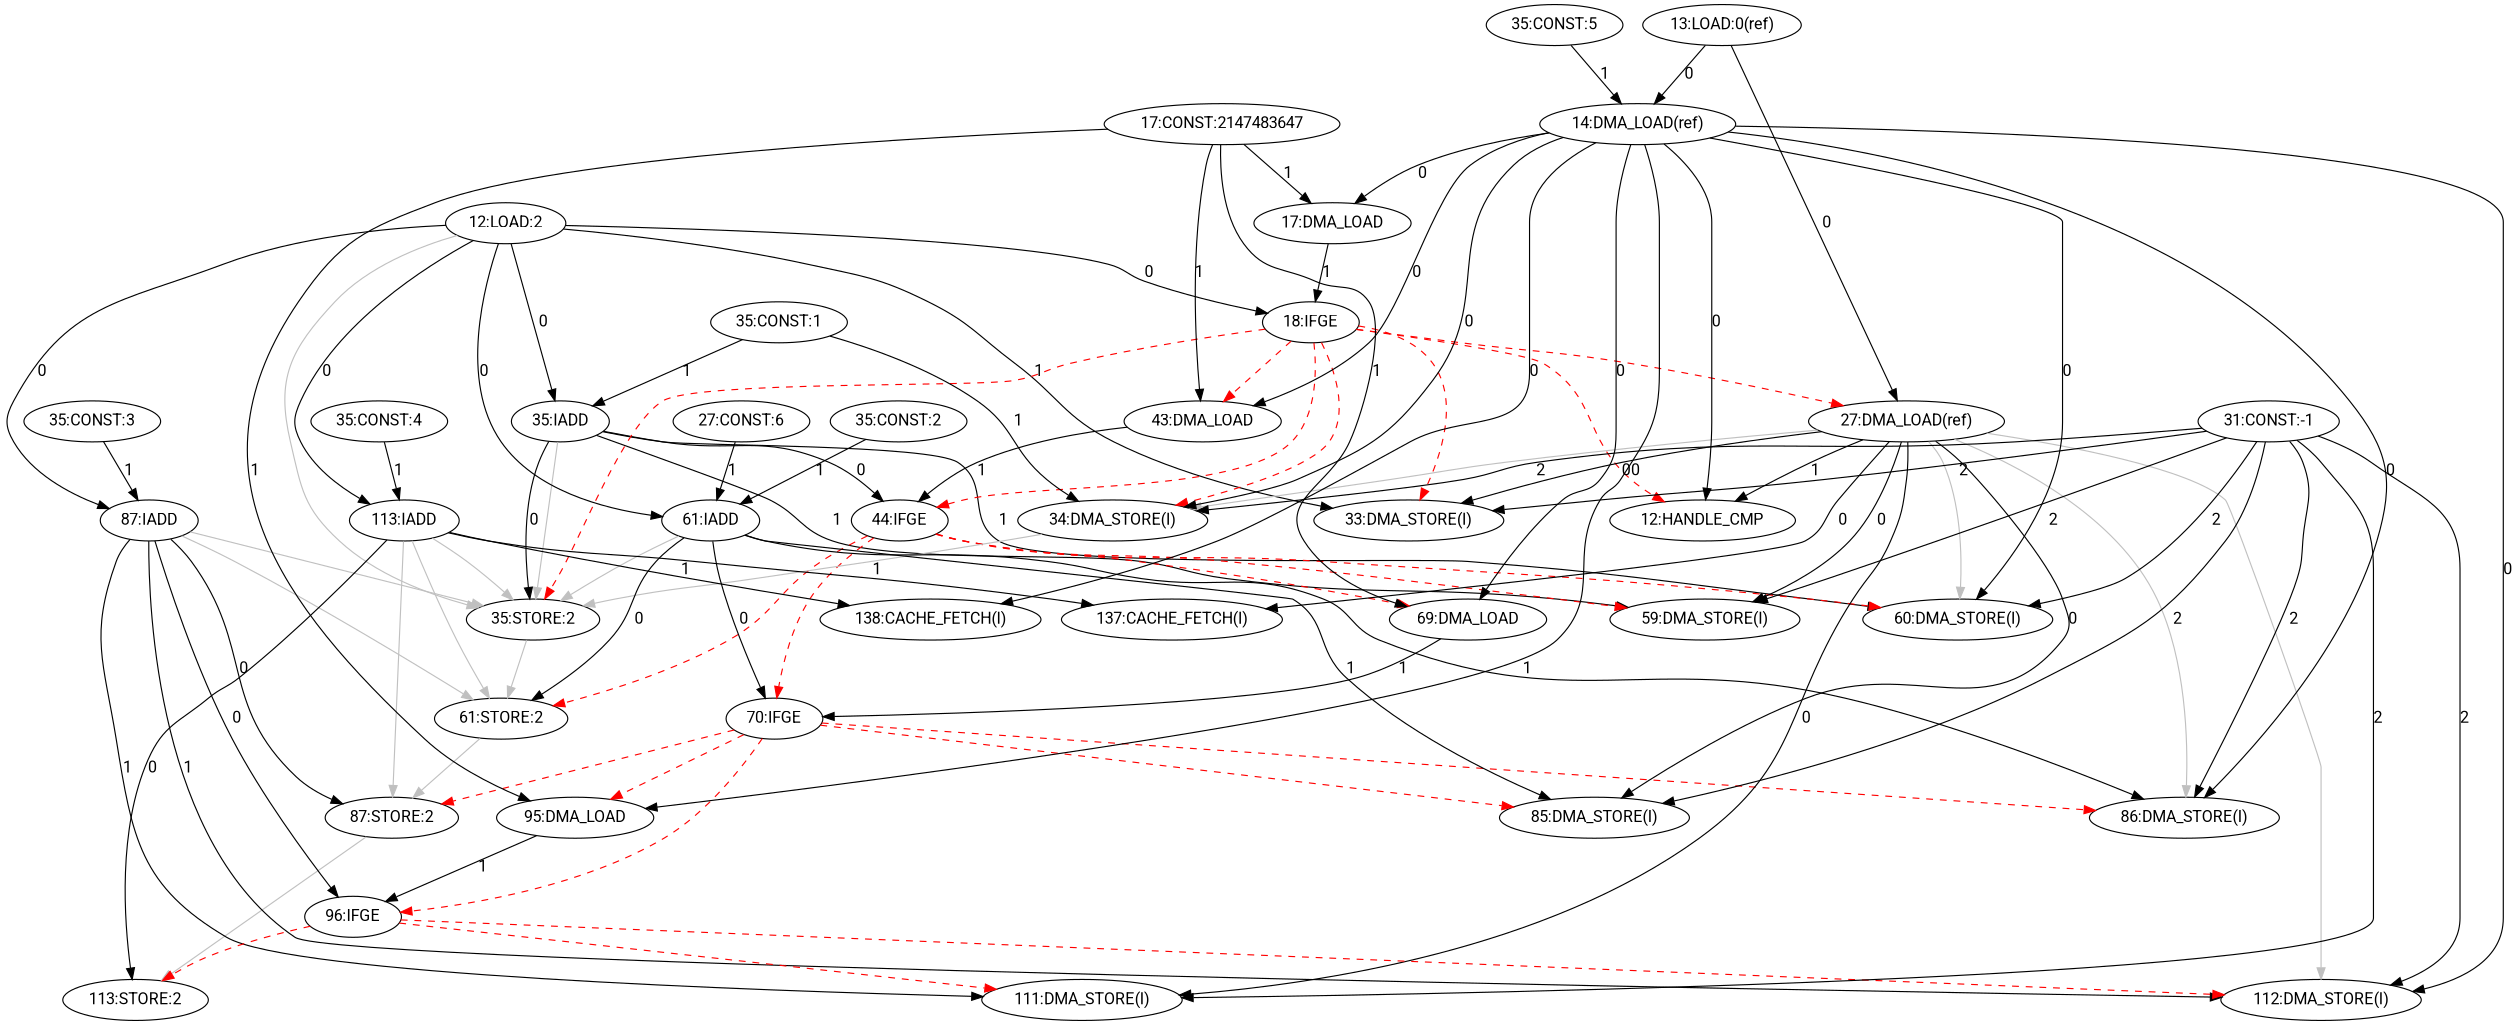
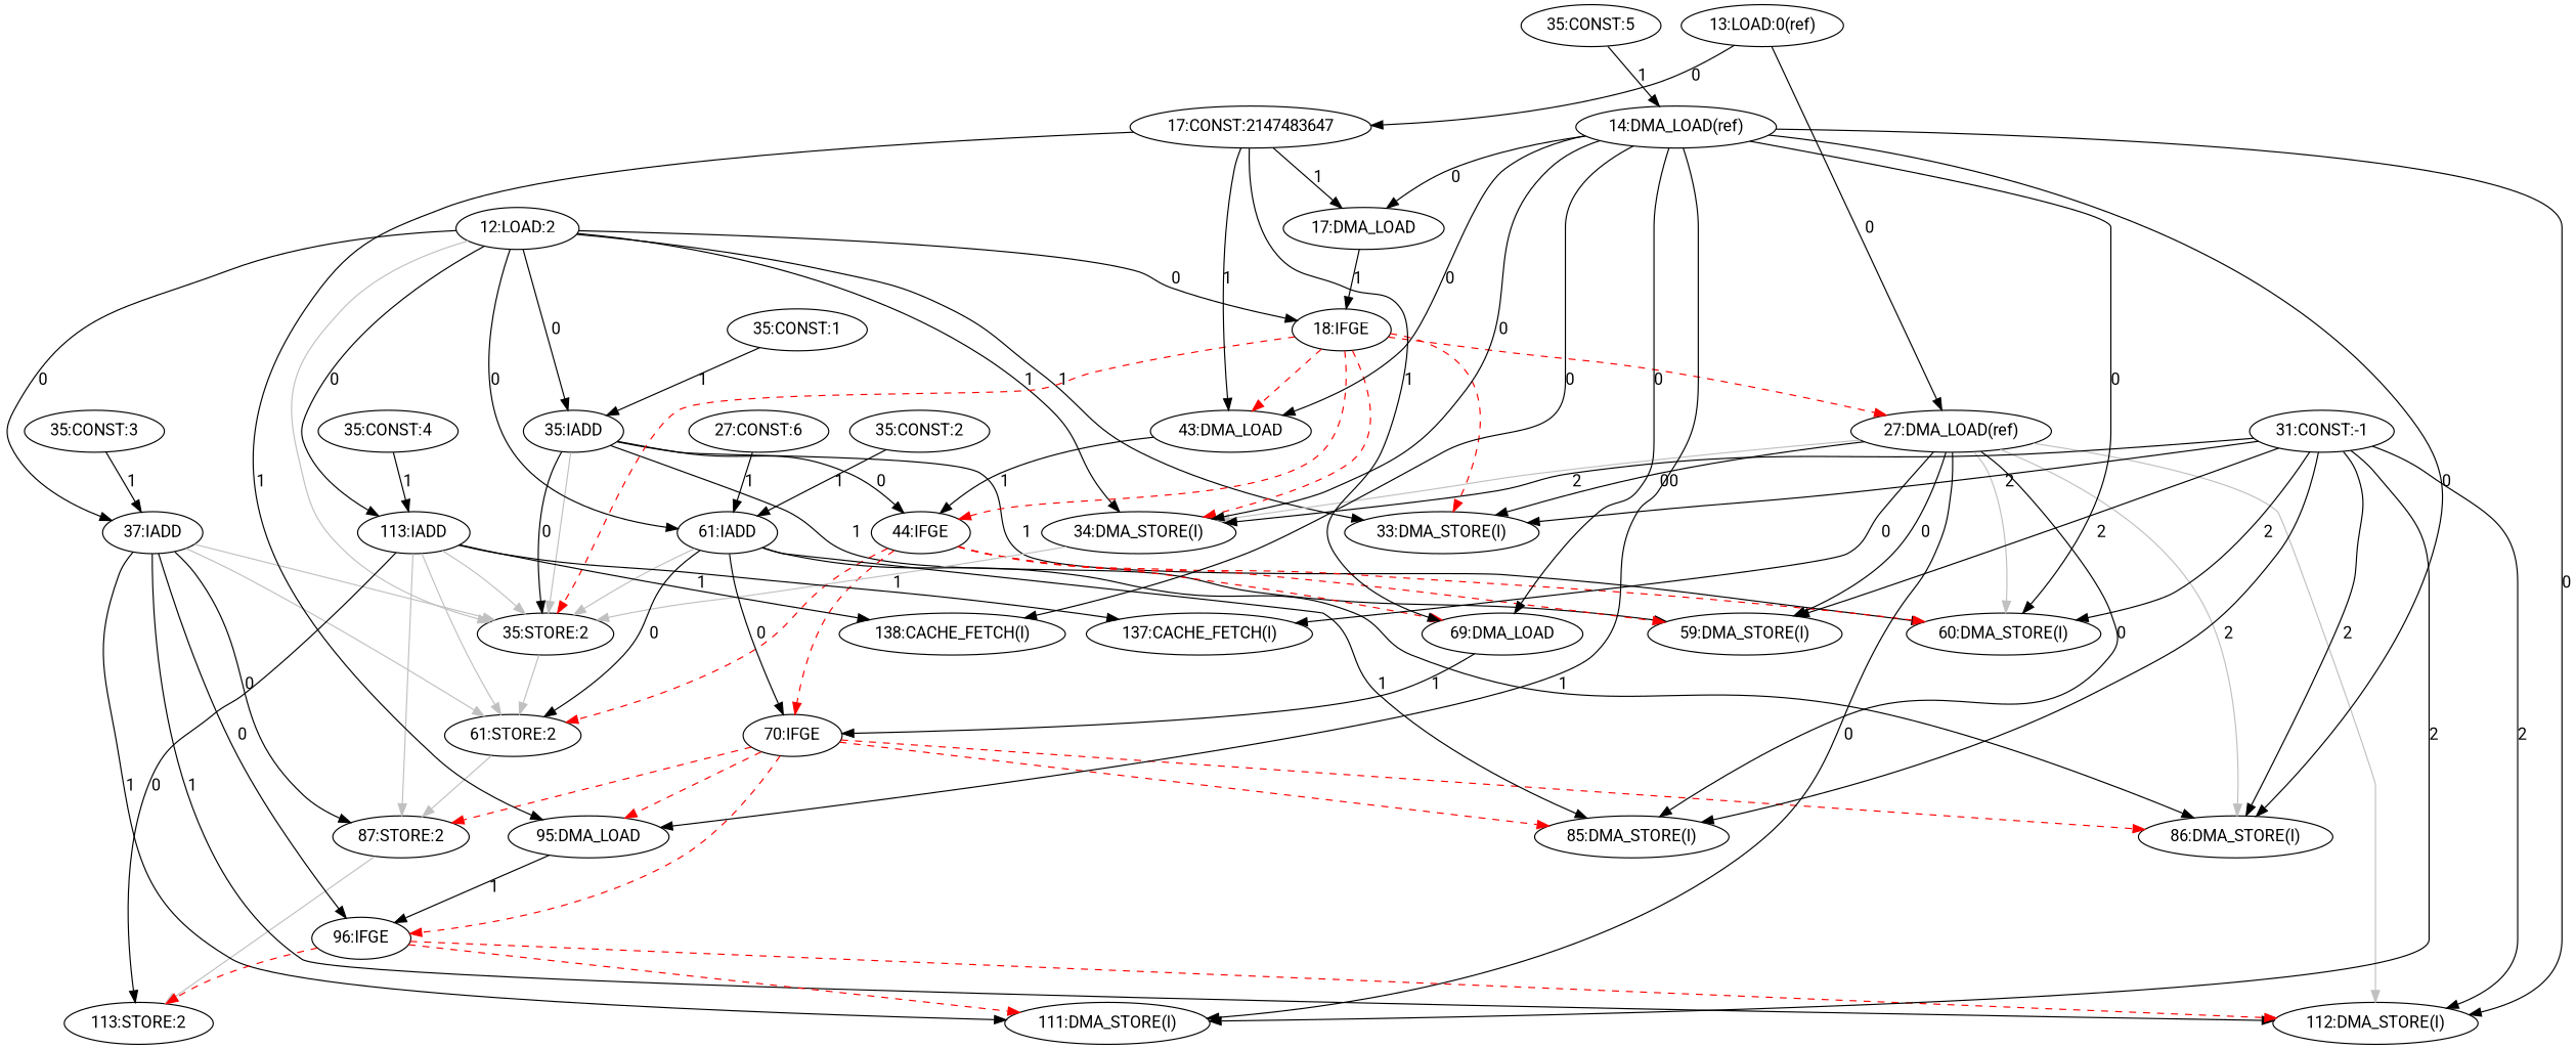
  digraph {
    fontname=Roboto
    node [fontname=Roboto]
    edge [fontname=Roboto]
    "35:IADD"
    "35:STORE:2"
    "60:DMA_STORE(I)"
    "44:IFGE"
    "59:DMA_STORE(I)"
    "61:STORE:2"
    "70:IFGE"
    "69:DMA_LOAD"
    "87:STORE:2"
    "12:LOAD:2"
    "18:IFGE"
    "33:DMA_STORE(I)"
    "34:DMA_STORE(I)"
    "61:IADD"
-   "87:IADD"
+   "87:IADD" [label="37:IADD"]
    "113:IADD"
    "27:DMA_LOAD(ref)"
    "43:DMA_LOAD"
-   "12:HANDLE_CMP"
    "86:DMA_STORE(I)"
    "85:DMA_STORE(I)"
    "112:DMA_STORE(I)"
    "96:IFGE"
    "111:DMA_STORE(I)"
    "138:CACHE_FETCH(I)"
    "137:CACHE_FETCH(I)"
    "113:STORE:2"
    "95:DMA_LOAD"
    "17:DMA_LOAD"
    "31:CONST:-1"
    "14:DMA_LOAD(ref)"
    "35:CONST:1"
    "35:CONST:2"
    "35:CONST:3"
    "35:CONST:4"
    "13:LOAD:0(ref)"
    "35:CONST:5"
    "27:CONST:6"
    "17:CONST:2147483647"
    "35:IADD" -> "35:STORE:2" [label=0]
    "35:IADD" -> "35:STORE:2" [color=gray]
    "35:IADD" -> "60:DMA_STORE(I)" [label=1]
    "35:IADD" -> "44:IFGE" [label=0]
    "35:IADD" -> "59:DMA_STORE(I)" [label=1]
    "35:STORE:2" -> "61:STORE:2" [color=gray]
    "44:IFGE" -> "60:DMA_STORE(I)" [color=red style=dashed]
    "44:IFGE" -> "59:DMA_STORE(I)" [color=red style=dashed]
    "44:IFGE" -> "61:STORE:2" [color=red style=dashed]
    "44:IFGE" -> "70:IFGE" [color=red style=dashed]
    "44:IFGE" -> "69:DMA_LOAD" [color=red style=dashed]
    "61:STORE:2" -> "87:STORE:2" [color=gray]
    "70:IFGE" -> "87:STORE:2" [color=red style=dashed]
    "70:IFGE" -> "86:DMA_STORE(I)" [color=red style=dashed]
    "70:IFGE" -> "85:DMA_STORE(I)" [color=red style=dashed]
    "70:IFGE" -> "96:IFGE" [color=red style=dashed]
    "70:IFGE" -> "95:DMA_LOAD" [color=red style=dashed]
    "69:DMA_LOAD" -> "70:IFGE" [label=1]
    "87:STORE:2" -> "113:STORE:2" [color=gray]
    "12:LOAD:2" -> "35:IADD" [label=0]
    "12:LOAD:2" -> "35:STORE:2" [color=gray]
    "12:LOAD:2" -> "18:IFGE" [label=0]
    "12:LOAD:2" -> "33:DMA_STORE(I)" [label=1]
-   "35:CONST:1" -> "34:DMA_STORE(I)" [label=1]
+   "12:LOAD:2" -> "34:DMA_STORE(I)" [label=1]
    "12:LOAD:2" -> "61:IADD" [label=0]
    "12:LOAD:2" -> "87:IADD" [label=0]
    "12:LOAD:2" -> "113:IADD" [label=0]
    "18:IFGE" -> "35:STORE:2" [color=red style=dashed]
    "18:IFGE" -> "44:IFGE" [color=red style=dashed]
    "18:IFGE" -> "33:DMA_STORE(I)" [color=red style=dashed]
    "18:IFGE" -> "34:DMA_STORE(I)" [color=red style=dashed]
    "18:IFGE" -> "27:DMA_LOAD(ref)" [color=red style=dashed]
    "18:IFGE" -> "43:DMA_LOAD" [color=red style=dashed]
-   "18:IFGE" -> "12:HANDLE_CMP" [color=red style=dashed]
    "34:DMA_STORE(I)" -> "35:STORE:2" [color=gray]
    "61:IADD" -> "35:STORE:2" [color=gray]
    "61:IADD" -> "61:STORE:2" [label=0]
    "61:IADD" -> "70:IFGE" [label=0]
    "61:IADD" -> "86:DMA_STORE(I)" [label=1]
    "61:IADD" -> "85:DMA_STORE(I)" [label=1]
    "87:IADD" -> "35:STORE:2" [color=gray]
    "87:IADD" -> "61:STORE:2" [color=gray]
    "87:IADD" -> "87:STORE:2" [label=0]
    "87:IADD" -> "112:DMA_STORE(I)" [label=1]
    "87:IADD" -> "96:IFGE" [label=0]
    "87:IADD" -> "111:DMA_STORE(I)" [label=1]
    "113:IADD" -> "35:STORE:2" [color=gray]
    "113:IADD" -> "61:STORE:2" [color=gray]
    "113:IADD" -> "87:STORE:2" [color=gray]
    "113:IADD" -> "138:CACHE_FETCH(I)" [label=1]
    "113:IADD" -> "137:CACHE_FETCH(I)" [label=1]
    "113:IADD" -> "113:STORE:2" [label=0]
    "27:DMA_LOAD(ref)" -> "60:DMA_STORE(I)" [color=gray]
    "27:DMA_LOAD(ref)" -> "59:DMA_STORE(I)" [label=0]
    "27:DMA_LOAD(ref)" -> "33:DMA_STORE(I)" [label=0]
    "27:DMA_LOAD(ref)" -> "34:DMA_STORE(I)" [color=gray]
-   "27:DMA_LOAD(ref)" -> "12:HANDLE_CMP" [label=1]
    "27:DMA_LOAD(ref)" -> "86:DMA_STORE(I)" [color=gray]
    "27:DMA_LOAD(ref)" -> "85:DMA_STORE(I)" [label=0]
    "27:DMA_LOAD(ref)" -> "112:DMA_STORE(I)" [color=gray]
    "27:DMA_LOAD(ref)" -> "111:DMA_STORE(I)" [label=0]
    "27:DMA_LOAD(ref)" -> "137:CACHE_FETCH(I)" [label=0]
    "43:DMA_LOAD" -> "44:IFGE" [label=1]
    "96:IFGE" -> "112:DMA_STORE(I)" [color=red style=dashed]
    "96:IFGE" -> "111:DMA_STORE(I)" [color=red style=dashed]
    "96:IFGE" -> "113:STORE:2" [color=red style=dashed]
    "95:DMA_LOAD" -> "96:IFGE" [label=1]
    "17:DMA_LOAD" -> "18:IFGE" [label=1]
    "31:CONST:-1" -> "60:DMA_STORE(I)" [label=2]
    "31:CONST:-1" -> "59:DMA_STORE(I)" [label=2]
    "31:CONST:-1" -> "33:DMA_STORE(I)" [label=2]
    "31:CONST:-1" -> "34:DMA_STORE(I)" [label=2]
    "31:CONST:-1" -> "86:DMA_STORE(I)" [label=2]
    "31:CONST:-1" -> "85:DMA_STORE(I)" [label=2]
    "31:CONST:-1" -> "112:DMA_STORE(I)" [label=2]
    "31:CONST:-1" -> "111:DMA_STORE(I)" [label=2]
    "14:DMA_LOAD(ref)" -> "60:DMA_STORE(I)" [label=0]
    "14:DMA_LOAD(ref)" -> "69:DMA_LOAD" [label=0]
    "14:DMA_LOAD(ref)" -> "34:DMA_STORE(I)" [label=0]
    "14:DMA_LOAD(ref)" -> "43:DMA_LOAD" [label=0]
-   "14:DMA_LOAD(ref)" -> "12:HANDLE_CMP" [label=0]
    "14:DMA_LOAD(ref)" -> "86:DMA_STORE(I)" [label=0]
    "14:DMA_LOAD(ref)" -> "112:DMA_STORE(I)" [label=0]
    "14:DMA_LOAD(ref)" -> "138:CACHE_FETCH(I)" [label=0]
    "14:DMA_LOAD(ref)" -> "95:DMA_LOAD" [label=0]
    "14:DMA_LOAD(ref)" -> "17:DMA_LOAD" [label=0]
    "35:CONST:1" -> "35:IADD" [label=1]
    "35:CONST:2" -> "61:IADD" [label=1]
    "35:CONST:3" -> "87:IADD" [label=1]
    "35:CONST:4" -> "113:IADD" [label=1]
    "13:LOAD:0(ref)" -> "27:DMA_LOAD(ref)" [label=0]
-   "13:LOAD:0(ref)" -> "14:DMA_LOAD(ref)" [label=0]
+   "13:LOAD:0(ref)" -> "17:CONST:2147483647" [label=0]
    "35:CONST:5" -> "14:DMA_LOAD(ref)" [label=1]
    "27:CONST:6" -> "61:IADD" [label=1]
    "17:CONST:2147483647" -> "69:DMA_LOAD" [label=1]
    "17:CONST:2147483647" -> "43:DMA_LOAD" [label=1]
    "17:CONST:2147483647" -> "95:DMA_LOAD" [label=1]
    "17:CONST:2147483647" -> "17:DMA_LOAD" [label=1]
  }
